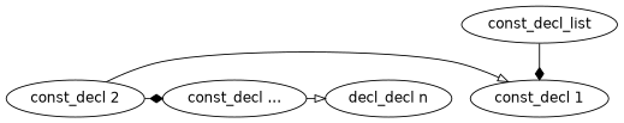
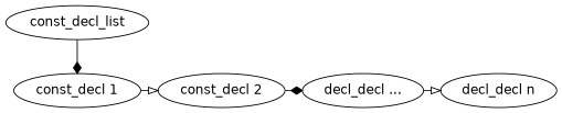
  digraph {
    fontname="DejaVu Sans"
    rankdir=TB
    node [fontname="DejaVu Sans"]
    edge [arrowhead=onormal fontname="DejaVu Sans"]
    n1 [label="const_decl 1"]
    n2 [label="const_decl 2"]
-   n3 [label="const_decl ..."]
+   n3 [label="decl_decl ..."]
    n4 [label="decl_decl n"]
    const_decl_list
    subgraph sub_1 {
      rank=same
      n1
      n2
      n3
      n4
    }
-   n2 -> n1
+   n1 -> n2
    n2 -> n3 [arrowhead=diamond]
    n3 -> n4
    const_decl_list -> n1 [arrowhead=diamond]
  }
